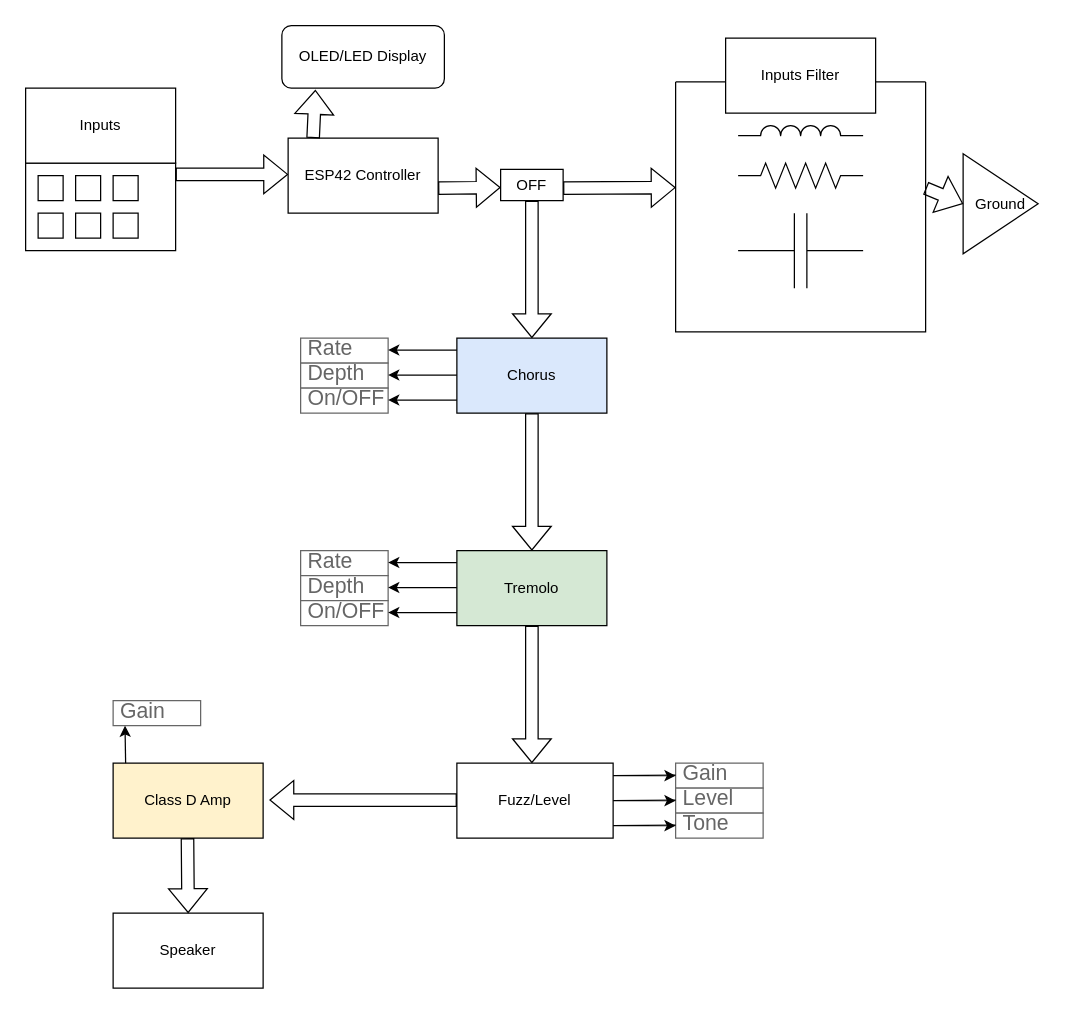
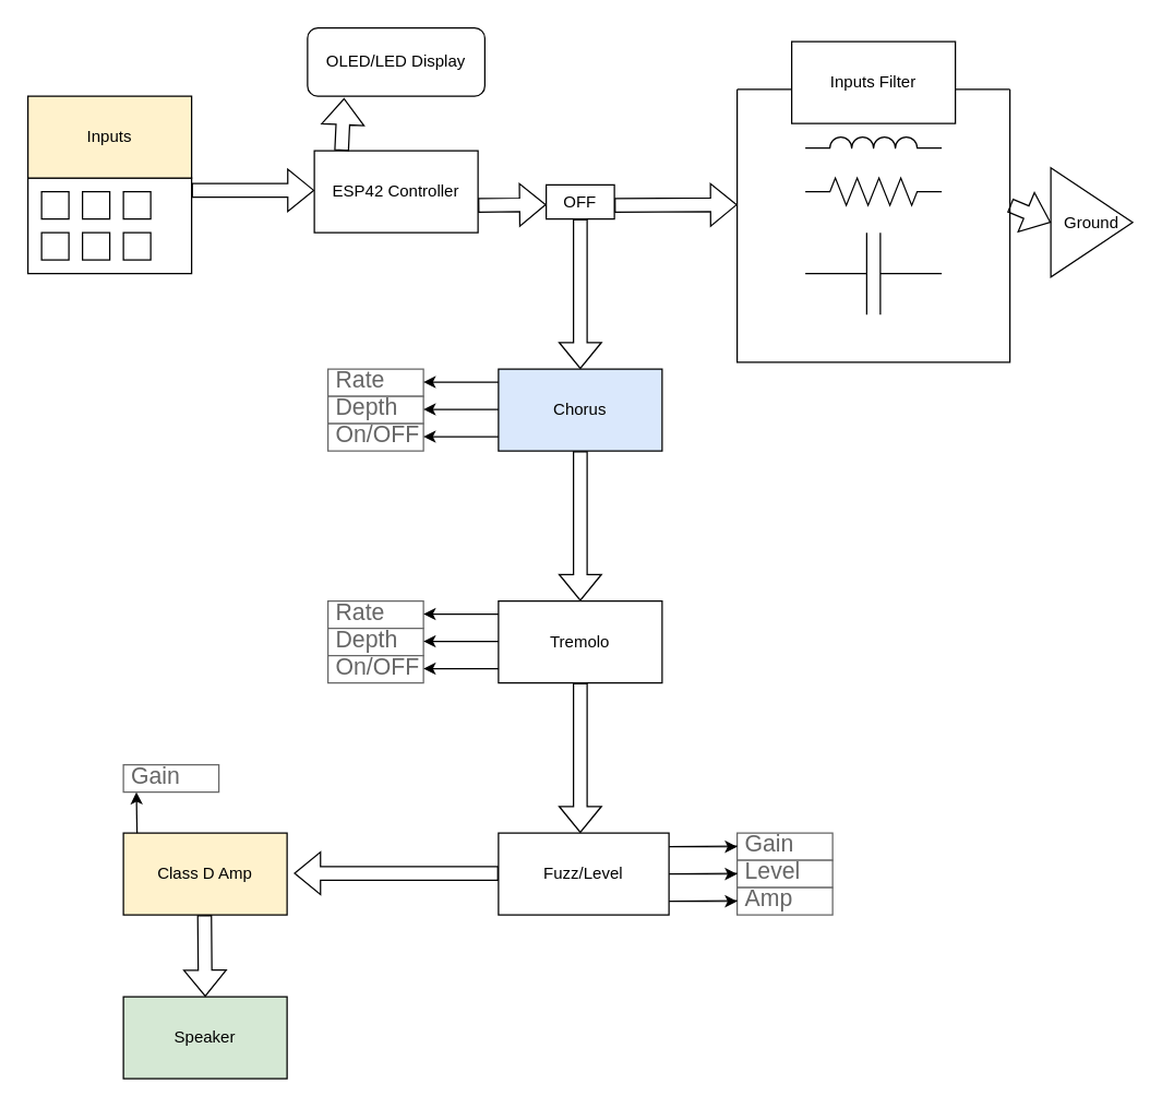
  <mxCell id="0" />
  <mxCell id="1" parent="0" />
  <mxCell id="2" value="" style="rounded=0;whiteSpace=wrap;html=1;" vertex="1" parent="1"><mxGeometry x="20" y="130" width="120" height="70" as="geometry" /></mxCell>
  <mxCell id="3" value="" style="whiteSpace=wrap;html=1;aspect=fixed;" vertex="1" parent="1"><mxGeometry x="30" y="140" width="20" height="20" as="geometry" /></mxCell>
  <mxCell id="4" value="" style="whiteSpace=wrap;html=1;aspect=fixed;" vertex="1" parent="1"><mxGeometry x="60" y="140" width="20" height="20" as="geometry" /></mxCell>
  <mxCell id="5" value="" style="whiteSpace=wrap;html=1;aspect=fixed;" vertex="1" parent="1"><mxGeometry x="90" y="140" width="20" height="20" as="geometry" /></mxCell>
  <mxCell id="6" value="" style="whiteSpace=wrap;html=1;aspect=fixed;" vertex="1" parent="1"><mxGeometry x="30" y="170" width="20" height="20" as="geometry" /></mxCell>
  <mxCell id="7" value="" style="whiteSpace=wrap;html=1;aspect=fixed;" vertex="1" parent="1"><mxGeometry x="60" y="170" width="20" height="20" as="geometry" /></mxCell>
  <mxCell id="8" value="" style="whiteSpace=wrap;html=1;aspect=fixed;" vertex="1" parent="1"><mxGeometry x="90" y="170" width="20" height="20" as="geometry" /></mxCell>
- <mxCell id="9" value="Inputs" style="rounded=0;whiteSpace=wrap;html=1;" vertex="1" parent="1"><mxGeometry x="20" y="70" width="120" height="60" as="geometry" /></mxCell>
+ <mxCell id="9" value="Inputs" style="rounded=0;whiteSpace=wrap;html=1;fillColor=#fff2cc;" vertex="1" parent="1"><mxGeometry x="20" y="70" width="120" height="60" as="geometry" /></mxCell>
  <mxCell id="10" value="" style="shape=flexArrow;endArrow=classic;html=1;rounded=0;" edge="1" parent="1"><mxGeometry width="50" height="50" relative="1" as="geometry"><mxPoint x="140" y="139" as="sourcePoint" /><mxPoint x="230" y="139" as="targetPoint" /></mxGeometry></mxCell>
  <mxCell id="11" value="ESP42 Controller" style="rounded=0;whiteSpace=wrap;html=1;" vertex="1" parent="1"><mxGeometry x="230" y="110" width="120" height="60" as="geometry" /></mxCell>
  <mxCell id="12" value="OLED/LED Display" style="whiteSpace=wrap;html=1;rounded=1;" vertex="1" parent="1"><mxGeometry x="225" width="130" height="50" as="geometry" y="20" /></mxCell>
  <mxCell id="13" value="" style="shape=flexArrow;endArrow=classic;html=1;rounded=0;entryX=0.206;entryY=1.028;entryDx=0;entryDy=0;entryPerimeter=0;" edge="1" parent="1" target="12"><mxGeometry width="50" height="50" relative="1" as="geometry"><mxPoint x="250" y="110" as="sourcePoint" /><mxPoint x="300" y="60" as="targetPoint" /></mxGeometry></mxCell>
  <mxCell id="14" value="OFF" style="rounded=0;whiteSpace=wrap;html=1;" vertex="1" parent="1"><mxGeometry x="400" y="135" width="50" height="25" as="geometry" /></mxCell>
  <mxCell id="15" value="" style="shape=flexArrow;endArrow=classic;html=1;rounded=0;" edge="1" parent="1"><mxGeometry width="50" height="50" relative="1" as="geometry"><mxPoint x="350" y="150" as="sourcePoint" /><mxPoint x="400" y="149.5" as="targetPoint" /></mxGeometry></mxCell>
  <mxCell id="16" value="Ground" style="triangle;whiteSpace=wrap;html=1;" vertex="1" parent="1"><mxGeometry x="770" y="122.5" width="60" height="80" as="geometry" /></mxCell>
  <mxCell id="17" value="" style="swimlane;startSize=0;" vertex="1" parent="1"><mxGeometry x="540" y="65" width="200" height="200" as="geometry" /></mxCell>
  <mxCell id="18" value="" style="pointerEvents=1;verticalLabelPosition=bottom;shadow=0;dashed=0;align=center;html=1;verticalAlign=top;shape=mxgraph.electrical.inductors.inductor_3;" vertex="1" parent="17"><mxGeometry x="50" y="35" width="100" height="8" as="geometry" /></mxCell>
  <mxCell id="19" value="" style="pointerEvents=1;verticalLabelPosition=bottom;shadow=0;dashed=0;align=center;html=1;verticalAlign=top;shape=mxgraph.electrical.resistors.resistor_2;" vertex="1" parent="17"><mxGeometry x="50" y="65" width="100" height="20" as="geometry" /></mxCell>
  <mxCell id="20" value="" style="pointerEvents=1;verticalLabelPosition=bottom;shadow=0;dashed=0;align=center;html=1;verticalAlign=top;shape=mxgraph.electrical.capacitors.capacitor_1;" vertex="1" parent="17"><mxGeometry x="50" y="105" width="100" height="60" as="geometry" /></mxCell>
  <mxCell id="21" value="Inputs Filter" style="whiteSpace=wrap;html=1;" vertex="1" parent="1"><mxGeometry x="580" y="30" width="120" height="60" as="geometry" /></mxCell>
  <mxCell id="22" value="" style="shape=flexArrow;endArrow=classic;html=1;rounded=0;entryX=0;entryY=0.423;entryDx=0;entryDy=0;entryPerimeter=0;" edge="1" parent="1" target="17"><mxGeometry width="50" height="50" relative="1" as="geometry"><mxPoint x="450" y="150" as="sourcePoint" /><mxPoint x="500" y="149.5" as="targetPoint" /></mxGeometry></mxCell>
  <mxCell id="23" value="" style="shape=flexArrow;endArrow=classic;html=1;rounded=0;" edge="1" parent="1"><mxGeometry width="50" height="50" relative="1" as="geometry"><mxPoint x="425" y="160" as="sourcePoint" /><mxPoint x="425" y="270" as="targetPoint" /></mxGeometry></mxCell>
  <mxCell id="24" value="Chorus" style="rounded=0;whiteSpace=wrap;html=1;fillColor=#dae8fc;" vertex="1" parent="1"><mxGeometry x="365" y="270" width="120" height="60" as="geometry" /></mxCell>
  <mxCell id="25" value="" style="shape=flexArrow;endArrow=classic;html=1;rounded=0;" edge="1" parent="1"><mxGeometry width="50" height="50" relative="1" as="geometry"><mxPoint x="425" y="330" as="sourcePoint" /><mxPoint x="425" y="440" as="targetPoint" /></mxGeometry></mxCell>
- <mxCell id="26" value="Tremolo" style="rounded=0;whiteSpace=wrap;html=1;fillColor=#d5e8d4;" vertex="1" parent="1"><mxGeometry x="365" y="440" width="120" height="60" as="geometry" /></mxCell>
+ <mxCell id="26" value="Tremolo" style="rounded=0;whiteSpace=wrap;html=1;" vertex="1" parent="1"><mxGeometry x="365" y="440" width="120" height="60" as="geometry" /></mxCell>
  <mxCell id="27" value="" style="shape=flexArrow;endArrow=classic;html=1;rounded=0;" edge="1" parent="1"><mxGeometry width="50" height="50" relative="1" as="geometry"><mxPoint x="425" y="500" as="sourcePoint" /><mxPoint x="425" y="610" as="targetPoint" /></mxGeometry></mxCell>
  <mxCell id="28" value="Fuzz/Level" style="rounded=0;whiteSpace=wrap;html=1;" vertex="1" parent="1"><mxGeometry x="365" y="610" width="125" height="60" as="geometry" /></mxCell>
  <mxCell id="29" value="Class D Amp" style="rounded=0;whiteSpace=wrap;html=1;fillColor=#fff2cc;" vertex="1" parent="1"><mxGeometry x="90" y="610" width="120" height="60" as="geometry" /></mxCell>
- <mxCell id="30" value="Speaker" style="rounded=0;whiteSpace=wrap;html=1;" vertex="1" parent="1"><mxGeometry x="90" y="730" width="120" height="60" as="geometry" /></mxCell>
+ <mxCell id="30" value="Speaker" style="rounded=0;whiteSpace=wrap;html=1;fillColor=#d5e8d4;" vertex="1" parent="1"><mxGeometry x="90" y="730" width="120" height="60" as="geometry" /></mxCell>
  <mxCell id="31" value="" style="shape=flexArrow;endArrow=classic;html=1;rounded=0;" edge="1" parent="1"><mxGeometry width="50" height="50" relative="1" as="geometry"><mxPoint x="149.5" y="670" as="sourcePoint" /><mxPoint x="150" y="730" as="targetPoint" /></mxGeometry></mxCell>
  <mxCell id="32" value="" style="shape=flexArrow;endArrow=classic;html=1;rounded=0;entryX=1;entryY=0.5;entryDx=0;entryDy=0;" edge="1" parent="1"><mxGeometry width="50" height="50" relative="1" as="geometry"><mxPoint x="365" y="639.5" as="sourcePoint" /><mxPoint x="215" y="639.5" as="targetPoint" /></mxGeometry></mxCell>
  <mxCell id="33" value="Rate" style="strokeWidth=1;shadow=0;dashed=0;align=center;html=1;shape=mxgraph.mockup.text.textBox;fontColor=#666666;align=left;fontSize=17;spacingLeft=4;spacingTop=-3;whiteSpace=wrap;strokeColor=#666666;mainText=" vertex="1" parent="1"><mxGeometry x="240" y="440" width="70" height="20" as="geometry" /></mxCell>
  <mxCell id="34" value="" style="shape=flexArrow;endArrow=classic;html=1;rounded=0;entryX=0;entryY=0.5;entryDx=0;entryDy=0;" edge="1" parent="1" target="16"><mxGeometry width="50" height="50" relative="1" as="geometry"><mxPoint x="740" y="150" as="sourcePoint" /><mxPoint x="790" y="149.5" as="targetPoint" /></mxGeometry></mxCell>
  <mxCell id="35" value="Depth" style="strokeWidth=1;shadow=0;dashed=0;align=center;html=1;shape=mxgraph.mockup.text.textBox;fontColor=#666666;align=left;fontSize=17;spacingLeft=4;spacingTop=-3;whiteSpace=wrap;strokeColor=#666666;mainText=" vertex="1" parent="1"><mxGeometry x="240" y="460" width="70" height="20" as="geometry" /></mxCell>
  <mxCell id="36" value="On/OFF" style="strokeWidth=1;shadow=0;dashed=0;align=center;html=1;shape=mxgraph.mockup.text.textBox;fontColor=#666666;align=left;fontSize=17;spacingLeft=4;spacingTop=-3;whiteSpace=wrap;strokeColor=#666666;mainText=" vertex="1" parent="1"><mxGeometry x="240" y="480" width="70" height="20" as="geometry" /></mxCell>
  <mxCell id="37" value="" style="endArrow=classic;html=1;rounded=0;" edge="1" parent="1"><mxGeometry width="50" height="50" relative="1" as="geometry"><mxPoint x="365" y="449.5" as="sourcePoint" /><mxPoint x="310" y="449.5" as="targetPoint" /><Array as="points"><mxPoint x="340" y="449.5" /></Array></mxGeometry></mxCell>
  <mxCell id="38" value="" style="endArrow=classic;html=1;rounded=0;" edge="1" parent="1"><mxGeometry width="50" height="50" relative="1" as="geometry"><mxPoint x="365" y="469.5" as="sourcePoint" /><mxPoint x="310" y="469.5" as="targetPoint" /><Array as="points" /></mxGeometry></mxCell>
  <mxCell id="39" value="" style="endArrow=classic;html=1;rounded=0;" edge="1" parent="1"><mxGeometry width="50" height="50" relative="1" as="geometry"><mxPoint x="365" y="489.5" as="sourcePoint" /><mxPoint x="310" y="489.5" as="targetPoint" /><Array as="points" /></mxGeometry></mxCell>
  <mxCell id="40" value="Rate" style="strokeWidth=1;shadow=0;dashed=0;align=center;html=1;shape=mxgraph.mockup.text.textBox;fontColor=#666666;align=left;fontSize=17;spacingLeft=4;spacingTop=-3;whiteSpace=wrap;strokeColor=#666666;mainText=" vertex="1" parent="1"><mxGeometry x="240" y="270" width="70" height="20" as="geometry" /></mxCell>
  <mxCell id="41" value="Depth" style="strokeWidth=1;shadow=0;dashed=0;align=center;html=1;shape=mxgraph.mockup.text.textBox;fontColor=#666666;align=left;fontSize=17;spacingLeft=4;spacingTop=-3;whiteSpace=wrap;strokeColor=#666666;mainText=" vertex="1" parent="1"><mxGeometry x="240" y="290" width="70" height="20" as="geometry" /></mxCell>
  <mxCell id="42" value="On/OFF" style="strokeWidth=1;shadow=0;dashed=0;align=center;html=1;shape=mxgraph.mockup.text.textBox;fontColor=#666666;align=left;fontSize=17;spacingLeft=4;spacingTop=-3;whiteSpace=wrap;strokeColor=#666666;mainText=" vertex="1" parent="1"><mxGeometry x="240" y="310" width="70" height="20" as="geometry" /></mxCell>
  <mxCell id="43" value="" style="endArrow=classic;html=1;rounded=0;" edge="1" parent="1"><mxGeometry width="50" height="50" relative="1" as="geometry"><mxPoint x="365" y="279.5" as="sourcePoint" /><mxPoint x="310" y="279.5" as="targetPoint" /><Array as="points"><mxPoint x="340" y="279.5" /></Array></mxGeometry></mxCell>
  <mxCell id="44" value="" style="endArrow=classic;html=1;rounded=0;" edge="1" parent="1"><mxGeometry width="50" height="50" relative="1" as="geometry"><mxPoint x="365" y="299.5" as="sourcePoint" /><mxPoint x="310" y="299.5" as="targetPoint" /><Array as="points" /></mxGeometry></mxCell>
  <mxCell id="45" value="" style="endArrow=classic;html=1;rounded=0;" edge="1" parent="1"><mxGeometry width="50" height="50" relative="1" as="geometry"><mxPoint x="365" y="319.5" as="sourcePoint" /><mxPoint x="310" y="319.5" as="targetPoint" /><Array as="points" /></mxGeometry></mxCell>
  <mxCell id="46" value="Gain&amp;nbsp;" style="strokeWidth=1;shadow=0;dashed=0;align=center;html=1;shape=mxgraph.mockup.text.textBox;fontColor=#666666;align=left;fontSize=17;spacingLeft=4;spacingTop=-3;whiteSpace=wrap;strokeColor=#666666;mainText=" vertex="1" parent="1"><mxGeometry x="540" y="610" width="70" height="20" as="geometry" /></mxCell>
  <mxCell id="47" value="Level" style="strokeWidth=1;shadow=0;dashed=0;align=center;html=1;shape=mxgraph.mockup.text.textBox;fontColor=#666666;align=left;fontSize=17;spacingLeft=4;spacingTop=-3;whiteSpace=wrap;strokeColor=#666666;mainText=" vertex="1" parent="1"><mxGeometry x="540" y="630" width="70" height="20" as="geometry" /></mxCell>
- <mxCell id="48" value="Tone" style="strokeWidth=1;shadow=0;dashed=0;align=center;html=1;shape=mxgraph.mockup.text.textBox;fontColor=#666666;align=left;fontSize=17;spacingLeft=4;spacingTop=-3;whiteSpace=wrap;strokeColor=#666666;mainText=" vertex="1" parent="1"><mxGeometry x="540" y="650" width="70" height="20" as="geometry" /></mxCell>
+ <mxCell id="48" value="Amp" style="strokeWidth=1;shadow=0;dashed=0;align=center;html=1;shape=mxgraph.mockup.text.textBox;fontColor=#666666;align=left;fontSize=17;spacingLeft=4;spacingTop=-3;whiteSpace=wrap;strokeColor=#666666;mainText=" vertex="1" parent="1"><mxGeometry x="540" y="650" width="70" height="20" as="geometry" /></mxCell>
  <mxCell id="49" value="" style="endArrow=classic;html=1;rounded=0;" edge="1" parent="1"><mxGeometry width="50" height="50" relative="1" as="geometry"><mxPoint x="540" y="619.5" as="sourcePoint" /><mxPoint x="540" y="620" as="targetPoint" /><Array as="points"><mxPoint x="490" y="620" /></Array></mxGeometry></mxCell>
  <mxCell id="50" value="" style="endArrow=classic;html=1;rounded=0;" edge="1" parent="1"><mxGeometry width="50" height="50" relative="1" as="geometry"><mxPoint x="540" y="639.5" as="sourcePoint" /><mxPoint x="540" y="640" as="targetPoint" /><Array as="points"><mxPoint x="490" y="640" /></Array></mxGeometry></mxCell>
  <mxCell id="51" value="" style="endArrow=classic;html=1;rounded=0;" edge="1" parent="1"><mxGeometry width="50" height="50" relative="1" as="geometry"><mxPoint x="540" y="659.5" as="sourcePoint" /><mxPoint x="540" y="660" as="targetPoint" /><Array as="points"><mxPoint x="490" y="660" /></Array></mxGeometry></mxCell>
  <mxCell id="52" value="Gain&amp;nbsp;" style="strokeWidth=1;shadow=0;dashed=0;align=center;html=1;shape=mxgraph.mockup.text.textBox;fontColor=#666666;align=left;fontSize=17;spacingLeft=4;spacingTop=-3;whiteSpace=wrap;strokeColor=#666666;mainText=" vertex="1" parent="1"><mxGeometry x="90" y="560" width="70" height="20" as="geometry" /></mxCell>
  <mxCell id="53" value="" style="endArrow=classic;html=1;rounded=0;" edge="1" parent="1"><mxGeometry width="50" height="50" relative="1" as="geometry"><mxPoint x="100" y="610" as="sourcePoint" /><mxPoint x="99.5" y="580" as="targetPoint" /><Array as="points" /></mxGeometry></mxCell>
